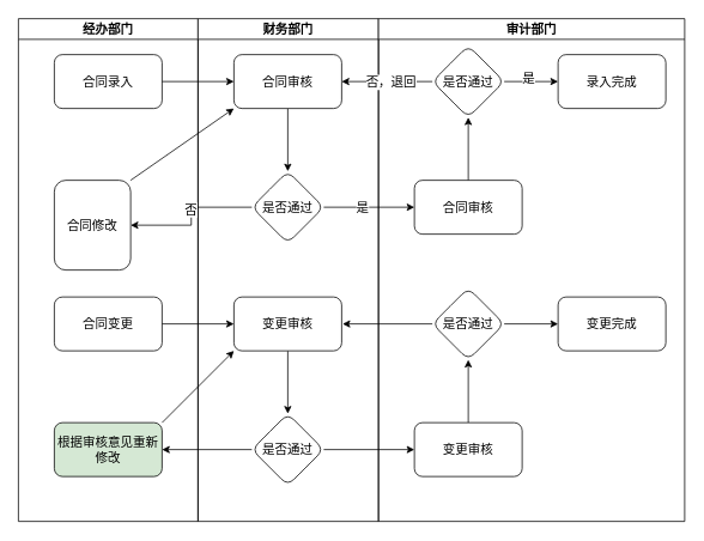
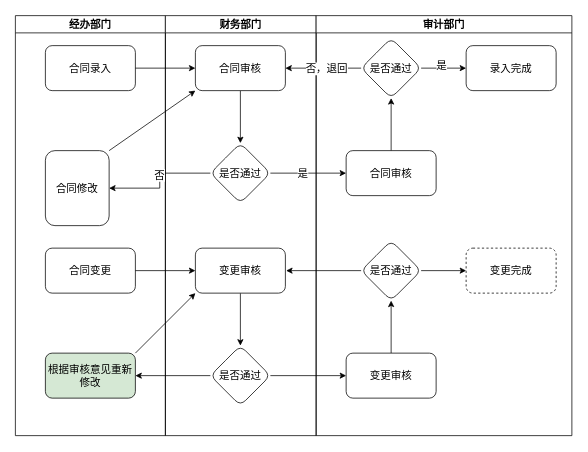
  <mxCell id="0" />
  <mxCell id="1" parent="0" />
  <mxCell id="2" value="经办部门" style="swimlane;whiteSpace=wrap;html=1;fontSize=14;" vertex="1" parent="1"><mxGeometry x="20" y="20" width="200" height="560" as="geometry" /></mxCell>
  <mxCell id="3" value="合同录入" style="rounded=1;whiteSpace=wrap;html=1;fontSize=14;" vertex="1" parent="2"><mxGeometry x="40" y="40" width="120" height="60" as="geometry" /></mxCell>
  <mxCell id="4" value="合同修改" style="whiteSpace=wrap;html=1;rounded=1;fontSize=14;" vertex="1" parent="2"><mxGeometry x="40" y="180" width="85" height="100" as="geometry" /></mxCell>
  <mxCell id="5" value="合同变更" style="rounded=1;whiteSpace=wrap;html=1;fontSize=14;" vertex="1" parent="2"><mxGeometry x="40" y="310" width="120" height="60" as="geometry" /></mxCell>
  <mxCell id="6" value="根据审核意见重新修改" style="whiteSpace=wrap;html=1;rounded=1;fontSize=14;fillColor=#d5e8d4;" vertex="1" parent="2"><mxGeometry x="40" y="450" width="120" height="60" as="geometry" /></mxCell>
  <mxCell id="7" value="财务部门" style="swimlane;whiteSpace=wrap;html=1;fontSize=14;" vertex="1" parent="1"><mxGeometry x="220" y="20" width="201" height="560" as="geometry" /></mxCell>
  <mxCell id="8" value="" style="edgeStyle=orthogonalEdgeStyle;rounded=0;orthogonalLoop=1;jettySize=auto;html=1;fontSize=14;" edge="1" parent="7" source="9" target="10"><mxGeometry relative="1" as="geometry" /></mxCell>
  <mxCell id="9" value="合同审核" style="rounded=1;whiteSpace=wrap;html=1;fontSize=14;" vertex="1" parent="7"><mxGeometry x="40" y="40" width="120" height="60" as="geometry" /></mxCell>
  <mxCell id="10" value="是否通过" style="rhombus;whiteSpace=wrap;html=1;rounded=1;fontSize=14;" vertex="1" parent="7"><mxGeometry x="60" y="170" width="80" height="80" as="geometry" /></mxCell>
  <mxCell id="11" value="" style="edgeStyle=orthogonalEdgeStyle;rounded=0;orthogonalLoop=1;jettySize=auto;html=1;fontSize=14;" edge="1" parent="7" source="12" target="13"><mxGeometry relative="1" as="geometry" /></mxCell>
  <mxCell id="12" value="变更审核" style="rounded=1;whiteSpace=wrap;html=1;fontSize=14;" vertex="1" parent="7"><mxGeometry x="40" y="310" width="120" height="60" as="geometry" /></mxCell>
  <mxCell id="13" value="是否通过" style="rhombus;whiteSpace=wrap;html=1;rounded=1;fontSize=14;" vertex="1" parent="7"><mxGeometry x="60" y="440" width="80" height="80" as="geometry" /></mxCell>
  <mxCell id="14" style="edgeStyle=orthogonalEdgeStyle;rounded=0;orthogonalLoop=1;jettySize=auto;html=1;entryX=0;entryY=0.5;entryDx=0;entryDy=0;fontSize=14;" edge="1" parent="1" source="3" target="9"><mxGeometry relative="1" as="geometry" /></mxCell>
  <mxCell id="15" value="" style="edgeStyle=orthogonalEdgeStyle;rounded=0;orthogonalLoop=1;jettySize=auto;html=1;fontSize=14;" edge="1" parent="1" source="10" target="4"><mxGeometry relative="1" as="geometry" /></mxCell>
  <mxCell id="16" value="否" style="edgeLabel;html=1;align=center;verticalAlign=middle;resizable=0;points=[];fontSize=14;" vertex="1" connectable="0" parent="15"><mxGeometry x="-0.1" y="-1" relative="1" as="geometry"><mxPoint as="offset" /></mxGeometry></mxCell>
  <mxCell id="17" value="审计部门" style="swimlane;whiteSpace=wrap;html=1;fontSize=14;" vertex="1" parent="1"><mxGeometry x="421" y="20" width="341" height="560" as="geometry" /></mxCell>
  <mxCell id="18" value="" style="edgeStyle=orthogonalEdgeStyle;rounded=0;orthogonalLoop=1;jettySize=auto;html=1;fontSize=14;" edge="1" parent="17" source="19" target="22"><mxGeometry relative="1" as="geometry" /></mxCell>
  <mxCell id="19" value="合同审核" style="rounded=1;whiteSpace=wrap;html=1;fontSize=14;" vertex="1" parent="17"><mxGeometry x="40" y="180" width="120" height="60" as="geometry" /></mxCell>
  <mxCell id="20" value="" style="edgeStyle=orthogonalEdgeStyle;rounded=0;orthogonalLoop=1;jettySize=auto;html=1;fontSize=14;" edge="1" parent="17" source="22" target="23"><mxGeometry relative="1" as="geometry" /></mxCell>
  <mxCell id="21" value="是" style="edgeLabel;html=1;align=center;verticalAlign=middle;resizable=0;points=[];fontSize=14;" vertex="1" connectable="0" parent="20"><mxGeometry x="-0.133" y="4" relative="1" as="geometry"><mxPoint as="offset" /></mxGeometry></mxCell>
  <mxCell id="22" value="是否通过" style="rhombus;whiteSpace=wrap;html=1;rounded=1;fontSize=14;" vertex="1" parent="17"><mxGeometry x="60" y="30" width="80" height="80" as="geometry" /></mxCell>
  <mxCell id="23" value="录入完成" style="whiteSpace=wrap;html=1;rounded=1;fontSize=14;" vertex="1" parent="17"><mxGeometry x="200" y="40" width="120" height="60" as="geometry" /></mxCell>
  <mxCell id="24" value="" style="edgeStyle=orthogonalEdgeStyle;rounded=0;orthogonalLoop=1;jettySize=auto;html=1;fontSize=14;" edge="1" parent="17" source="25" target="28"><mxGeometry relative="1" as="geometry" /></mxCell>
  <mxCell id="25" value="变更审核" style="whiteSpace=wrap;html=1;rounded=1;fontSize=14;" vertex="1" parent="17"><mxGeometry x="40" y="450" width="120" height="60" as="geometry" /></mxCell>
  <mxCell id="26" style="edgeStyle=orthogonalEdgeStyle;rounded=0;orthogonalLoop=1;jettySize=auto;html=1;fontSize=14;" edge="1" parent="17" source="28"><mxGeometry relative="1" as="geometry"><mxPoint x="-40" y="340" as="targetPoint" /></mxGeometry></mxCell>
  <mxCell id="27" value="" style="edgeStyle=orthogonalEdgeStyle;rounded=0;orthogonalLoop=1;jettySize=auto;html=1;fontSize=14;" edge="1" parent="17" source="28" target="29"><mxGeometry relative="1" as="geometry" /></mxCell>
  <mxCell id="28" value="是否通过" style="rhombus;whiteSpace=wrap;html=1;rounded=1;fontSize=14;" vertex="1" parent="17"><mxGeometry x="60" y="300" width="80" height="80" as="geometry" /></mxCell>
- <mxCell id="29" value="变更完成" style="whiteSpace=wrap;html=1;rounded=1;fontSize=14;" vertex="1" parent="17"><mxGeometry x="200" y="310" width="120" height="60" as="geometry" /></mxCell>
+ <mxCell id="29" value="变更完成" style="whiteSpace=wrap;html=1;rounded=1;fontSize=14;dashed=1;" vertex="1" parent="17"><mxGeometry x="200" y="310" width="120" height="60" as="geometry" /></mxCell>
  <mxCell id="30" style="edgeStyle=orthogonalEdgeStyle;rounded=0;orthogonalLoop=1;jettySize=auto;html=1;entryX=0;entryY=0.5;entryDx=0;entryDy=0;fontSize=14;" edge="1" parent="1" source="10" target="19"><mxGeometry relative="1" as="geometry" /></mxCell>
  <mxCell id="31" value="是" style="edgeLabel;html=1;align=center;verticalAlign=middle;resizable=0;points=[];fontSize=14;" vertex="1" connectable="0" parent="30"><mxGeometry x="-0.16" y="1" relative="1" as="geometry"><mxPoint as="offset" /></mxGeometry></mxCell>
  <mxCell id="32" style="rounded=0;orthogonalLoop=1;jettySize=auto;html=1;exitX=1;exitY=0;exitDx=0;exitDy=0;entryX=0;entryY=1;entryDx=0;entryDy=0;fontSize=14;" edge="1" parent="1" source="4" target="9"><mxGeometry relative="1" as="geometry" /></mxCell>
  <mxCell id="33" style="edgeStyle=orthogonalEdgeStyle;rounded=0;orthogonalLoop=1;jettySize=auto;html=1;entryX=1;entryY=0.5;entryDx=0;entryDy=0;fontSize=14;" edge="1" parent="1" source="22" target="9"><mxGeometry relative="1" as="geometry" /></mxCell>
  <mxCell id="34" value="否，退回" style="edgeLabel;html=1;align=center;verticalAlign=middle;resizable=0;points=[];fontSize=14;" vertex="1" connectable="0" parent="33"><mxGeometry x="-0.06" relative="1" as="geometry"><mxPoint as="offset" /></mxGeometry></mxCell>
  <mxCell id="35" value="" style="edgeStyle=orthogonalEdgeStyle;rounded=0;orthogonalLoop=1;jettySize=auto;html=1;fontSize=14;" edge="1" parent="1" source="5" target="12"><mxGeometry relative="1" as="geometry" /></mxCell>
  <mxCell id="36" value="" style="edgeStyle=orthogonalEdgeStyle;rounded=0;orthogonalLoop=1;jettySize=auto;html=1;fontSize=14;" edge="1" parent="1" source="13" target="25"><mxGeometry relative="1" as="geometry" /></mxCell>
  <mxCell id="37" value="" style="edgeStyle=orthogonalEdgeStyle;rounded=0;orthogonalLoop=1;jettySize=auto;html=1;fontSize=14;" edge="1" parent="1" source="13" target="6"><mxGeometry relative="1" as="geometry" /></mxCell>
  <mxCell id="38" style="rounded=0;orthogonalLoop=1;jettySize=auto;html=1;exitX=1;exitY=0;exitDx=0;exitDy=0;entryX=0;entryY=1;entryDx=0;entryDy=0;fontSize=14;" edge="1" parent="1" source="6" target="12"><mxGeometry relative="1" as="geometry" /></mxCell>
